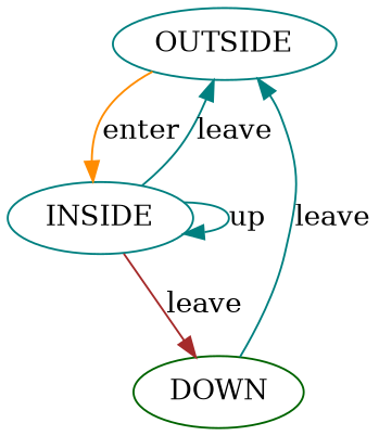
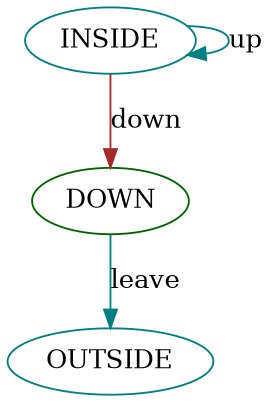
  digraph {
    node [color=teal]
    edge [color=teal]
    OUTSIDE
    INSIDE
    DOWN [color=darkgreen]
-   OUTSIDE -> INSIDE [color=darkorange label=enter]
-   INSIDE -> OUTSIDE [label=leave]
    INSIDE -> INSIDE [label=up]
-   INSIDE -> DOWN [color=brown label=leave]
+   INSIDE -> DOWN [color=brown label=down]
    DOWN -> OUTSIDE [label=leave]
  }
